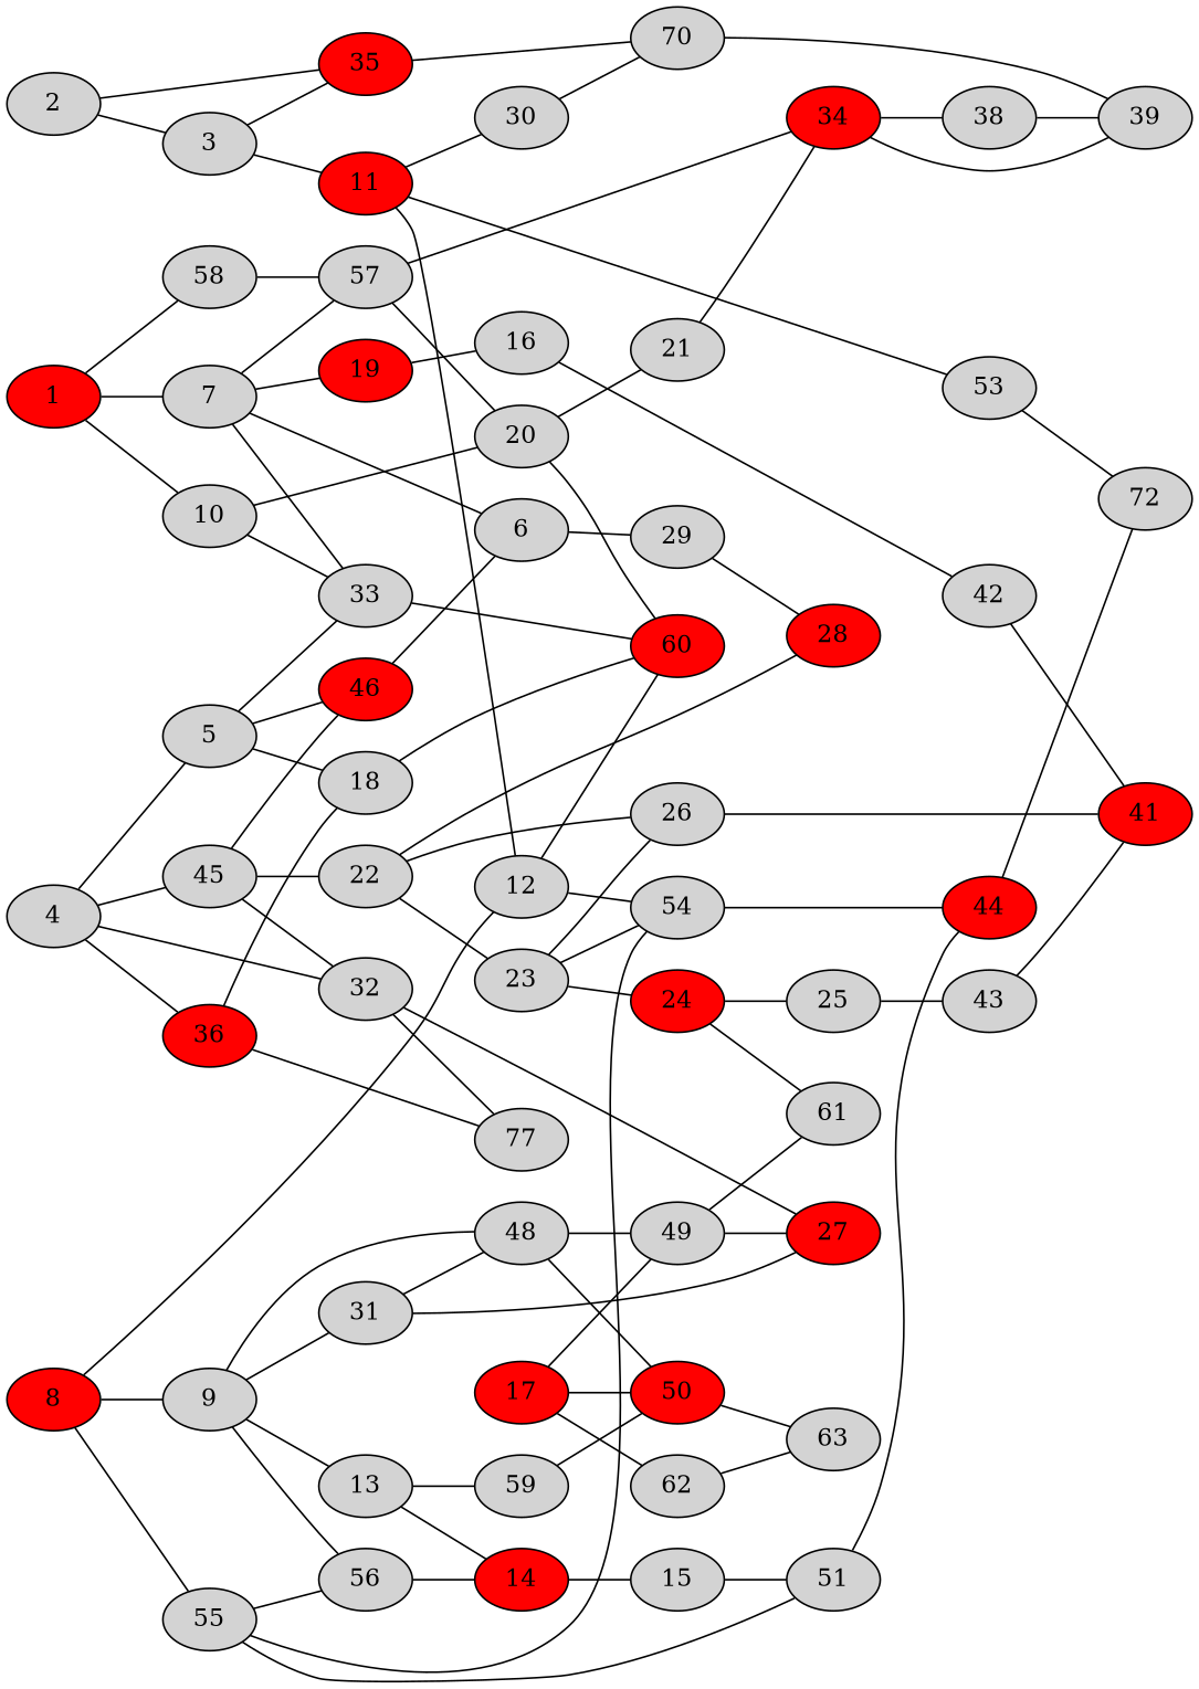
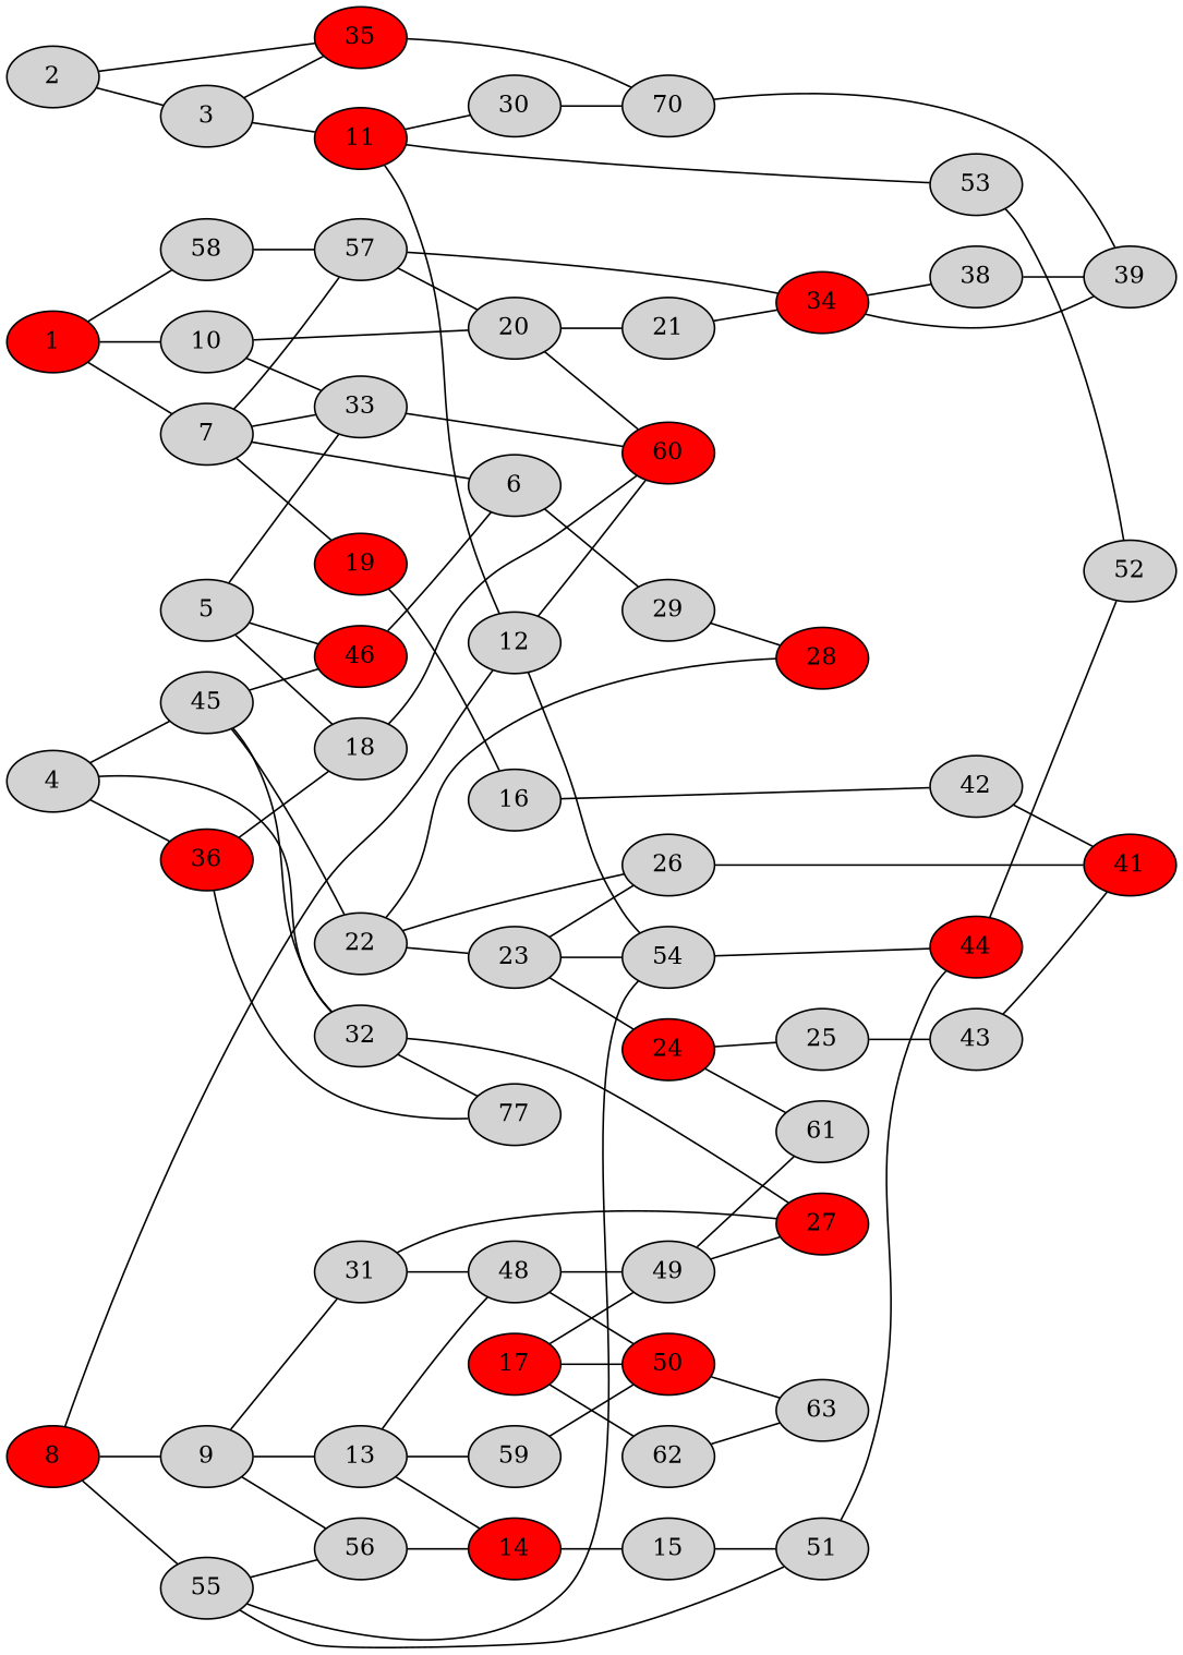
  graph {
    rankdir=LR
    node [style=filled]
    1 [fillcolor=red]
    7
    10
    58
    33
    6
    19 [fillcolor=red]
    57
    20
    60 [fillcolor=red]
    29
    16
    34 [fillcolor=red]
    21
    2
    3
    35 [fillcolor=red]
    11 [fillcolor=red]
    n19 [label=70]
    12
    53
    30
    39
    54
-   52 [label=72]
+   52
    4
    45
    5
    32
    36 [fillcolor=red]
    46 [fillcolor=red]
    22
    18
    27 [fillcolor=red]
    n35 [label=77]
    28 [fillcolor=red]
    23
    26
    42
    8 [fillcolor=red]
    9
    55
    13
    31
    56
    51
    44 [fillcolor=red]
    14 [fillcolor=red]
    48
    59
    15
    50 [fillcolor=red]
    49
    38
    63
    61
    41 [fillcolor=red]
    17 [fillcolor=red]
    62
    24 [fillcolor=red]
    25
    43
    1 -- 7
    1 -- 10
    1 -- 58
    7 -- 33
    7 -- 6
    7 -- 19
    7 -- 57
    10 -- 33
    10 -- 20
    58 -- 57
    33 -- 60
    6 -- 29
    19 -- 16
    57 -- 20
    57 -- 34
    20 -- 60
    20 -- 21
    29 -- 28
    16 -- 42
    34 -- 39
    34 -- 38
    21 -- 34
    2 -- 3
    2 -- 35
    3 -- 35
    3 -- 11
    35 -- n19
    11 -- 12
    11 -- 53
    11 -- 30
    n19 -- 39
    12 -- 60
    12 -- 54
    53 -- 52
    30 -- n19
    54 -- 44
    4 -- 45
-   4 -- 5
    4 -- 32
    4 -- 36
    45 -- 32
    45 -- 46
    45 -- 22
    5 -- 33
    5 -- 46
    5 -- 18
    32 -- 27
    32 -- n35
    36 -- 18
    36 -- n35
    46 -- 6
    22 -- 28
    22 -- 23
    22 -- 26
    18 -- 60
    23 -- 54
    23 -- 26
    23 -- 24
    26 -- 41
    42 -- 41
    8 -- 12
    8 -- 9
    8 -- 55
    9 -- 13
    9 -- 31
    9 -- 56
    55 -- 54
    55 -- 56
    55 -- 51
    13 -- 14
-   9 -- 48
+   13 -- 48
    13 -- 59
    31 -- 27
    31 -- 48
    56 -- 14
    51 -- 44
    44 -- 52
    14 -- 15
    48 -- 50
    48 -- 49
    59 -- 50
    15 -- 51
    50 -- 63
    49 -- 27
    49 -- 61
    38 -- 39
    17 -- 50
    17 -- 49
    17 -- 62
    62 -- 63
    24 -- 61
    24 -- 25
    25 -- 43
    43 -- 41
  }
